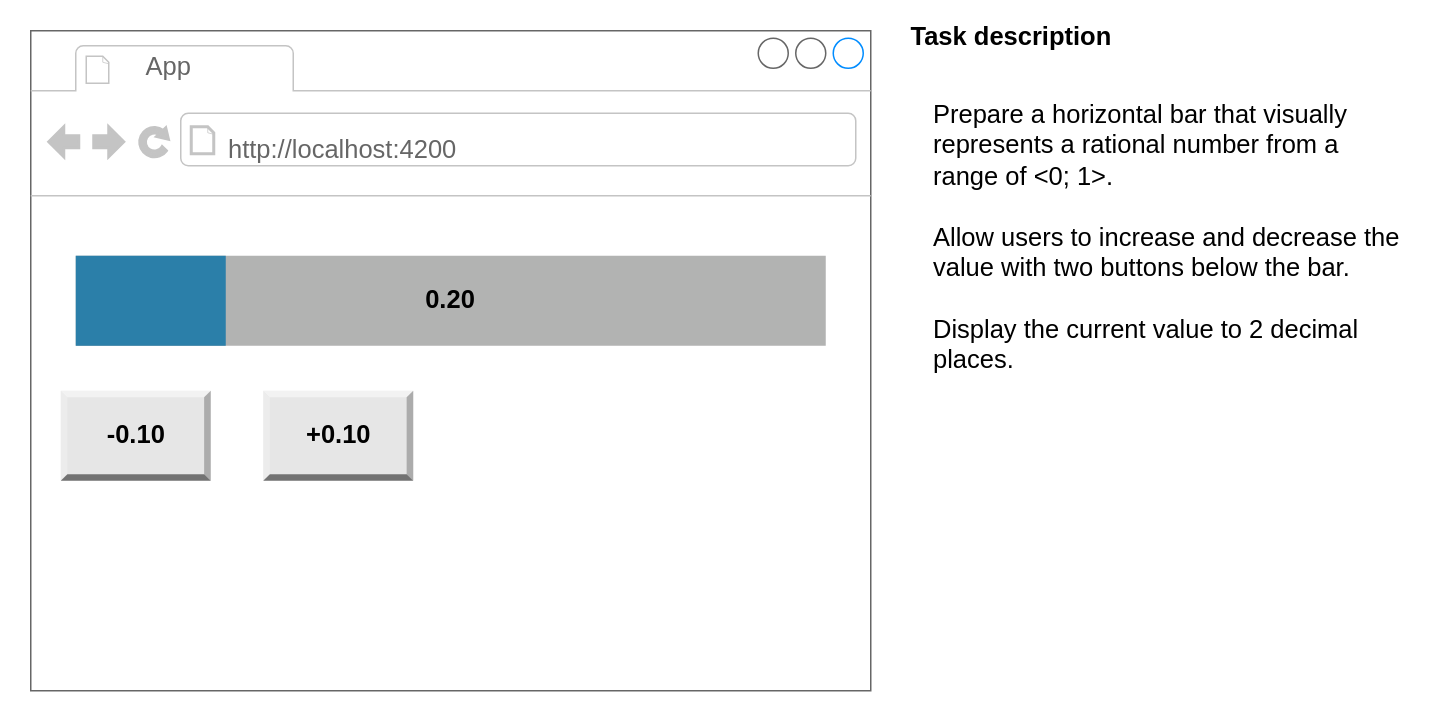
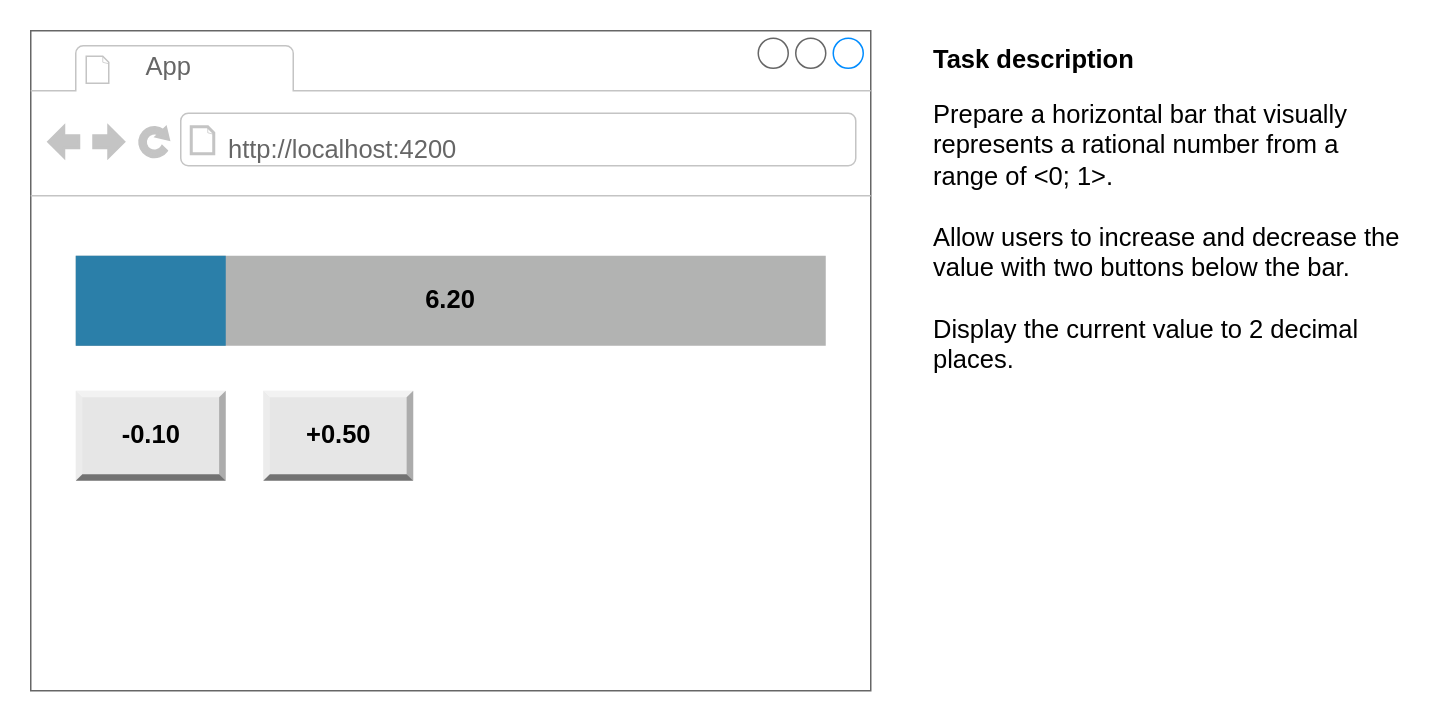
  <mxCell id="0" />
  <mxCell id="1" parent="0" />
  <mxCell id="2" value="" style="strokeWidth=1;shadow=0;dashed=0;align=center;html=1;shape=mxgraph.mockup.containers.browserWindow;rSize=0;strokeColor=#666666;strokeColor2=#008cff;strokeColor3=#c4c4c4;mainText=,;recursiveResize=0;" parent="1" vertex="1"><mxGeometry x="20" y="20" width="560" height="440" as="geometry" /></mxCell>
  <mxCell id="3" value="App" style="strokeWidth=1;shadow=0;dashed=0;align=center;html=1;shape=mxgraph.mockup.containers.anchor;fontSize=17;fontColor=#666666;align=left;" parent="2" vertex="1"><mxGeometry x="75" y="12" width="110" height="26" as="geometry" /></mxCell>
  <mxCell id="4" value="http://localhost:4200" style="strokeWidth=1;shadow=0;dashed=0;align=center;html=1;shape=mxgraph.mockup.containers.anchor;rSize=0;fontSize=17;fontColor=#666666;align=left;" parent="2" vertex="1"><mxGeometry x="130" y="60" width="250" height="40" as="geometry" /></mxCell>
  <mxCell id="5" value="" style="rounded=0;whiteSpace=wrap;html=1;fontSize=17;fillColor=#B2B3B2;strokeColor=none;fontColor=#ffffff;" parent="2" vertex="1"><mxGeometry x="30" y="150" width="500" height="60" as="geometry" /></mxCell>
  <mxCell id="6" value="" style="rounded=0;whiteSpace=wrap;html=1;fontSize=17;strokeColor=none;fillColor=#2B7FA9;fontColor=#000000;" parent="2" vertex="1"><mxGeometry x="30" y="150" width="100" height="60" as="geometry" /></mxCell>
- <mxCell id="7" value="0.20" style="text;html=1;strokeColor=none;fillColor=none;align=center;verticalAlign=middle;whiteSpace=wrap;rounded=0;fontStyle=1;fontSize=17;" parent="2" vertex="1"><mxGeometry x="250" y="165" width="60" height="30" as="geometry" /></mxCell>
- <mxCell id="8" value="-0.10" style="labelPosition=center;verticalLabelPosition=middle;align=center;html=1;shape=mxgraph.basic.shaded_button;dx=4.41;fillColor=#E6E6E6;strokeColor=none;fontSize=17;fontStyle=1" parent="2" vertex="1"><mxGeometry x="20" y="240" width="100" height="60" as="geometry" /></mxCell>
- <mxCell id="9" value="+0.10" style="labelPosition=center;verticalLabelPosition=middle;align=center;html=1;shape=mxgraph.basic.shaded_button;dx=4.41;fillColor=#E6E6E6;strokeColor=none;fontSize=17;fontStyle=1" parent="2" vertex="1"><mxGeometry x="155" y="240" width="100" height="60" as="geometry" /></mxCell>
- <mxCell id="10" value="Task description" style="text;html=1;strokeColor=none;fillColor=none;align=left;verticalAlign=middle;whiteSpace=wrap;rounded=0;fontSize=17;fontStyle=1" parent="1" vertex="1"><mxGeometry x="605" y="5" width="320" height="40" as="geometry" /></mxCell>
+ <mxCell id="7" value="6.20" style="text;html=1;strokeColor=none;fillColor=none;align=center;verticalAlign=middle;whiteSpace=wrap;rounded=0;fontStyle=1;fontSize=17;" parent="2" vertex="1"><mxGeometry x="250" y="165" width="60" height="30" as="geometry" /></mxCell>
+ <mxCell id="8" value="-0.10" style="labelPosition=center;verticalLabelPosition=middle;align=center;html=1;shape=mxgraph.basic.shaded_button;dx=4.41;fillColor=#E6E6E6;strokeColor=none;fontSize=17;fontStyle=1" parent="2" vertex="1"><mxGeometry x="30" y="240" width="100" height="60" as="geometry" /></mxCell>
+ <mxCell id="9" value="+0.50" style="labelPosition=center;verticalLabelPosition=middle;align=center;html=1;shape=mxgraph.basic.shaded_button;dx=4.41;fillColor=#E6E6E6;strokeColor=none;fontSize=17;fontStyle=1" parent="2" vertex="1"><mxGeometry x="155" y="240" width="100" height="60" as="geometry" /></mxCell>
+ <mxCell id="10" value="Task description" style="text;html=1;strokeColor=none;fillColor=none;align=left;verticalAlign=middle;whiteSpace=wrap;rounded=0;fontSize=17;fontStyle=1" parent="1" vertex="1"><mxGeometry x="620" y="20" width="320" height="40" as="geometry" /></mxCell>
  <mxCell id="11" value="&lt;div&gt;Prepare a horizontal bar that visually represents a rational number from a range of &amp;lt;0; 1&amp;gt;.&lt;/div&gt;&lt;div&gt;&lt;br&gt;&lt;/div&gt;&lt;div&gt;Allow users to increase and decrease the value with two buttons below the bar.&lt;/div&gt;&lt;div&gt;&lt;br&gt;&lt;/div&gt;&lt;div&gt;Display the current value to 2 decimal places.&lt;/div&gt;" style="text;html=1;strokeColor=none;fillColor=none;align=left;verticalAlign=top;whiteSpace=wrap;rounded=0;fontSize=17;" parent="1" vertex="1"><mxGeometry x="620" y="60" width="320" height="400" as="geometry" /></mxCell>
